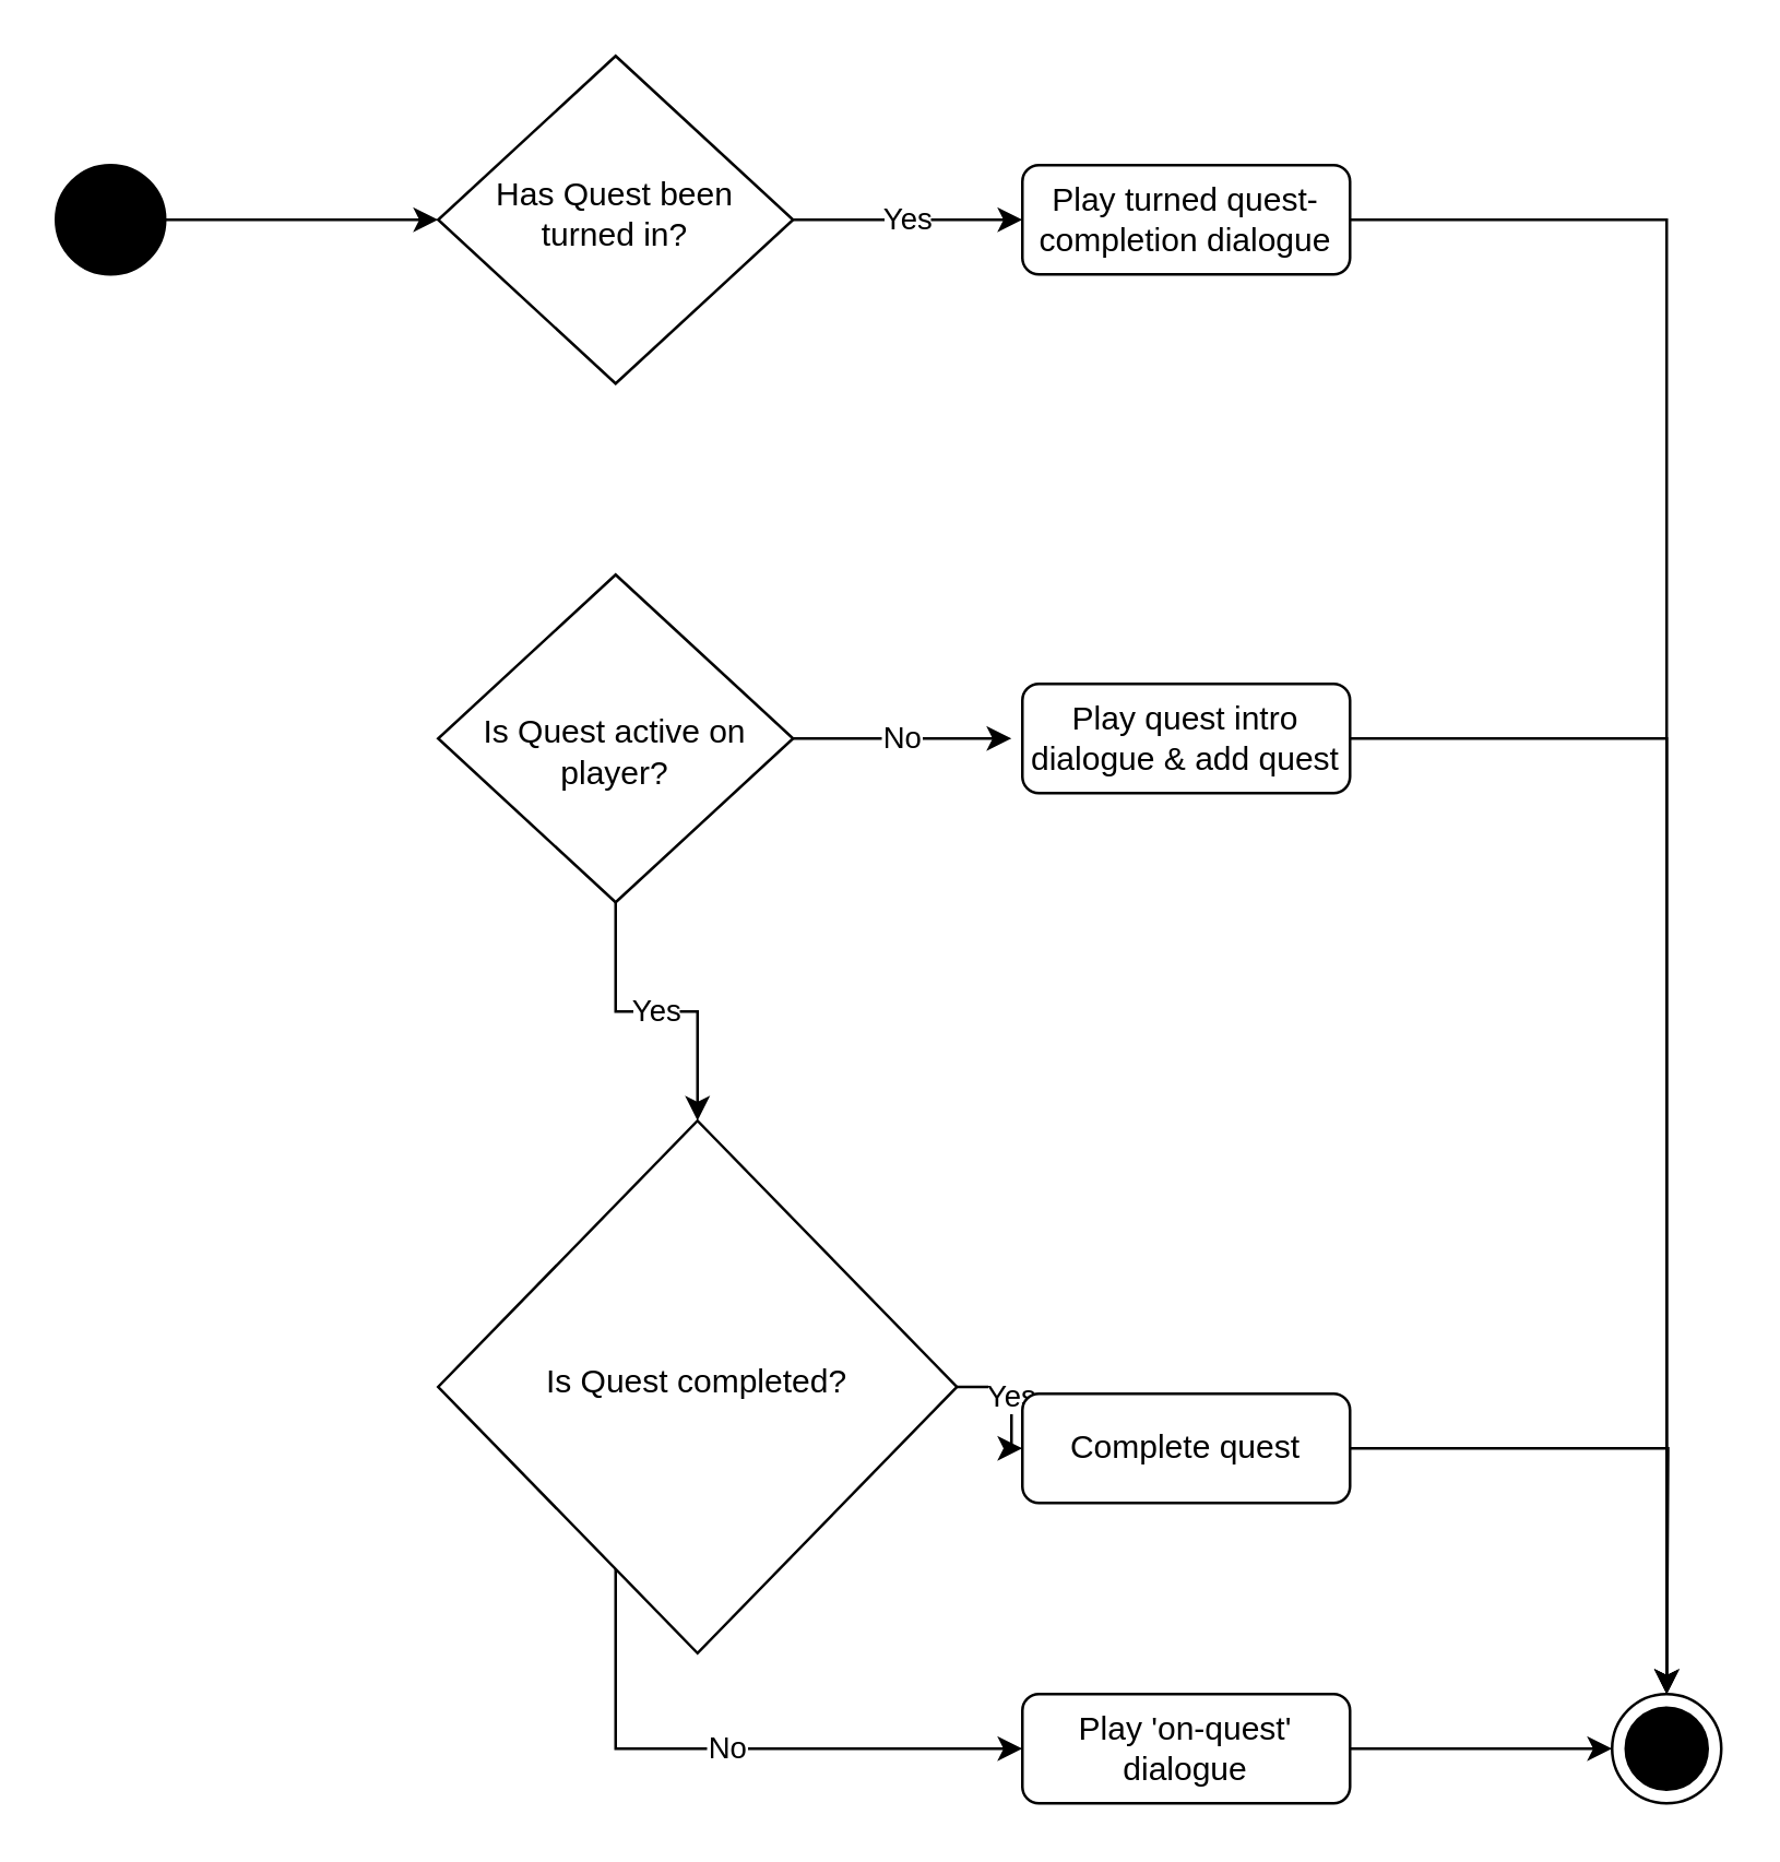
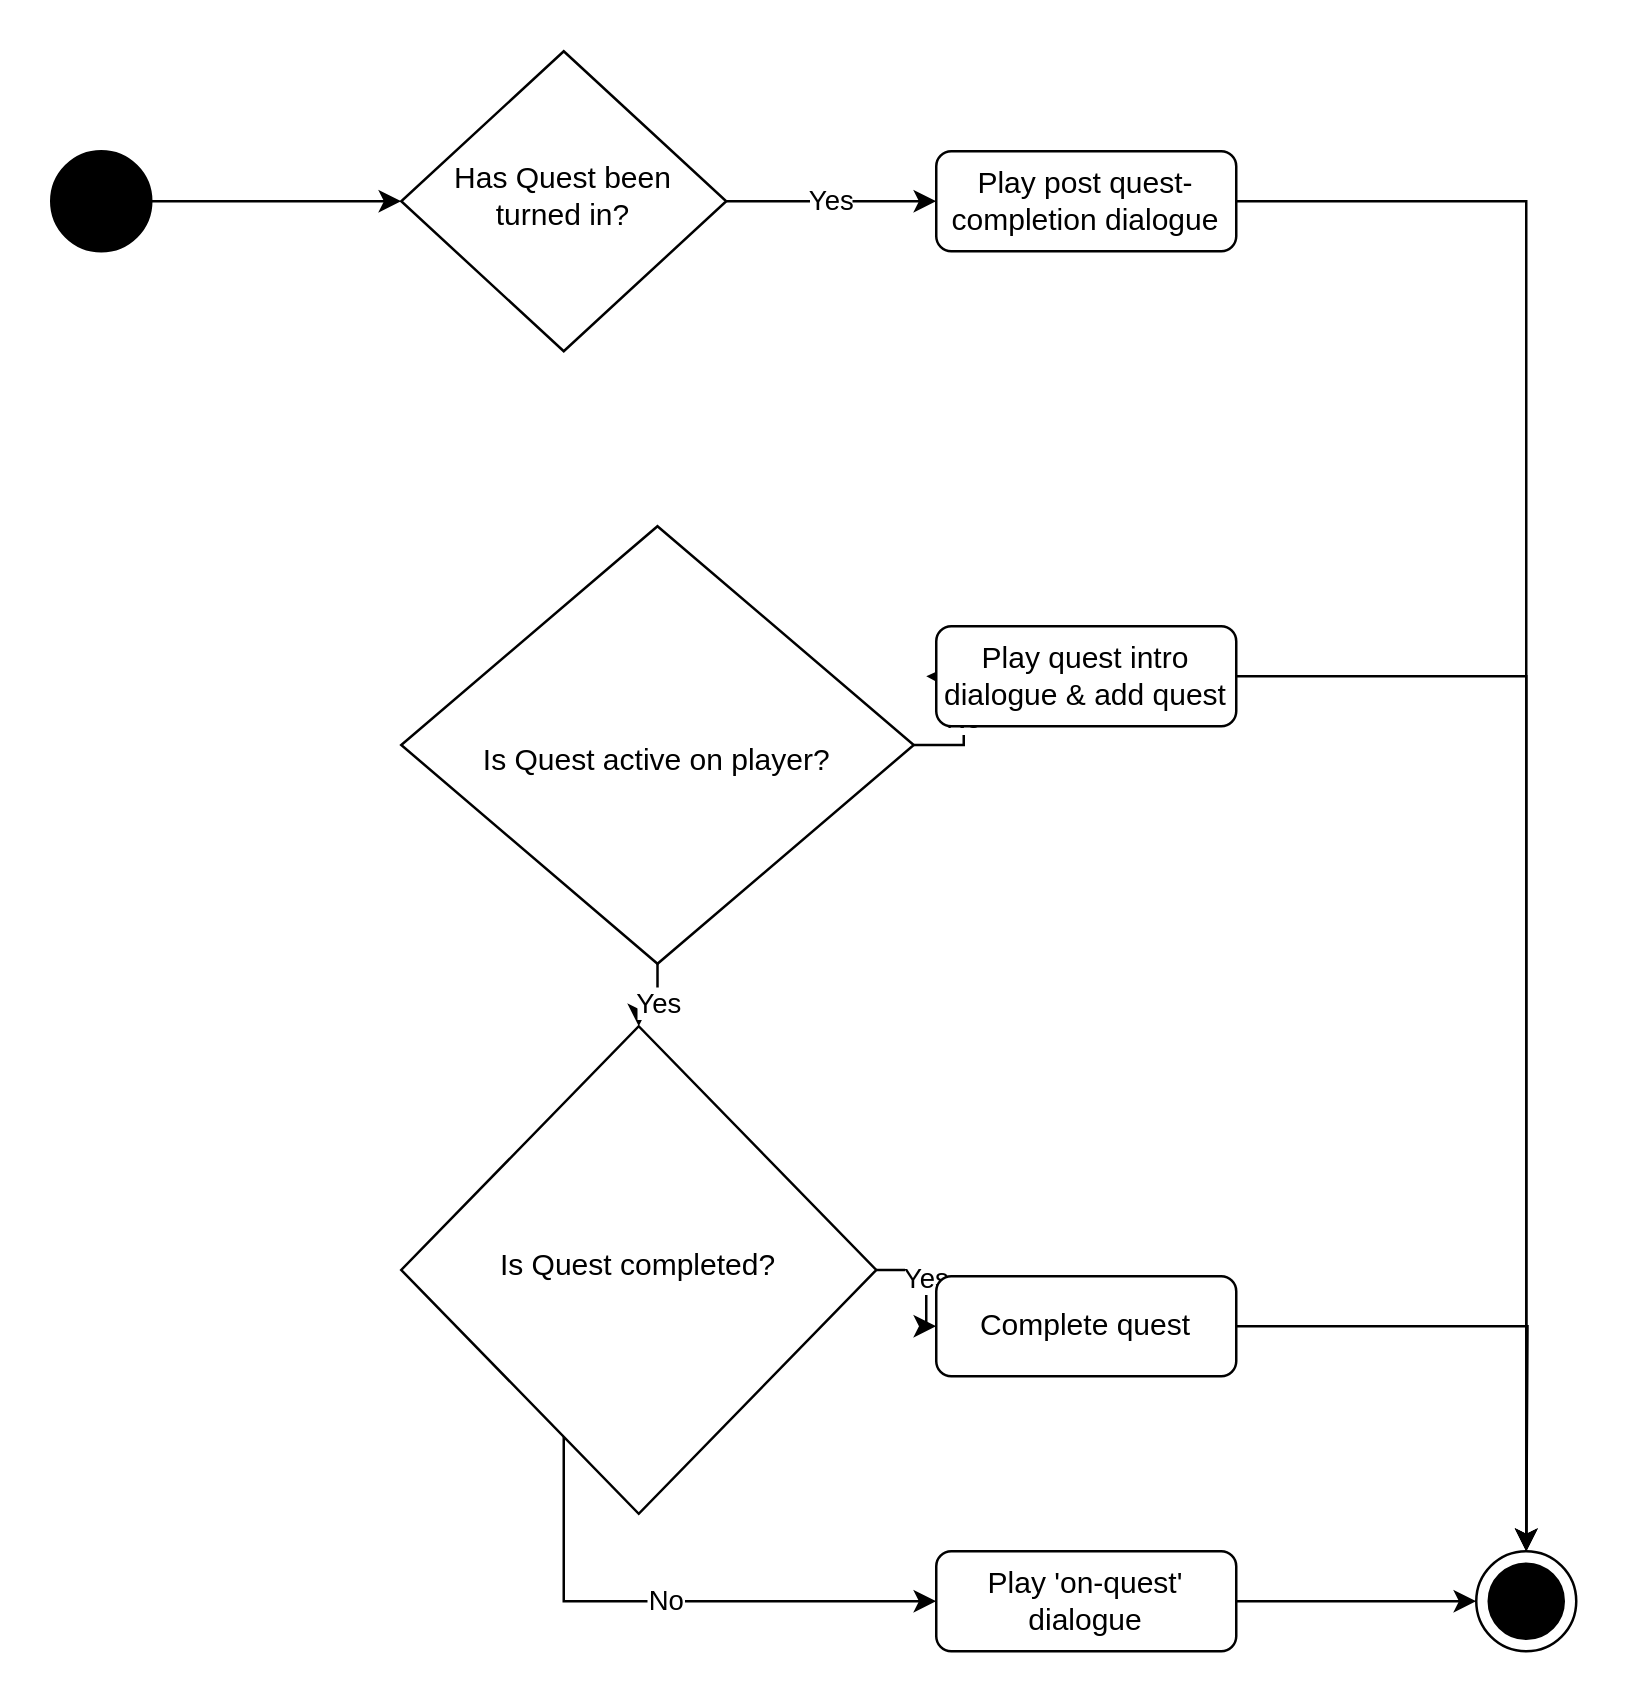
  <mxCell id="0" />
  <mxCell id="1" parent="0" />
  <mxCell id="2" style="edgeStyle=orthogonalEdgeStyle;rounded=0;orthogonalLoop=1;jettySize=auto;html=1;entryX=0.5;entryY=0;entryDx=0;entryDy=0;" edge="1" parent="1" source="3" target="18"><mxGeometry relative="1" as="geometry" /></mxCell>
- <mxCell id="3" value="Play turned quest-completion dialogue" style="rounded=1;whiteSpace=wrap;html=1;fontSize=12;glass=0;strokeWidth=1;shadow=0;" parent="1" vertex="1"><mxGeometry x="374" y="60" width="120" height="40" as="geometry" /></mxCell>
+ <mxCell id="3" value="Play post quest-completion dialogue" style="rounded=1;whiteSpace=wrap;html=1;fontSize=12;glass=0;strokeWidth=1;shadow=0;" parent="1" vertex="1"><mxGeometry x="374" y="60" width="120" height="40" as="geometry" /></mxCell>
  <mxCell id="4" style="edgeStyle=orthogonalEdgeStyle;rounded=0;orthogonalLoop=1;jettySize=auto;html=1;" edge="1" parent="1" source="5" target="7"><mxGeometry relative="1" as="geometry" /></mxCell>
  <mxCell id="5" value="" style="ellipse;whiteSpace=wrap;html=1;fillColor=#000000;" vertex="1" parent="1"><mxGeometry x="20" y="60" width="40" height="40" as="geometry" /></mxCell>
  <mxCell id="6" value="Yes" style="edgeStyle=orthogonalEdgeStyle;rounded=0;orthogonalLoop=1;jettySize=auto;html=1;entryX=0;entryY=0.5;entryDx=0;entryDy=0;" edge="1" parent="1" source="7" target="3"><mxGeometry relative="1" as="geometry" /></mxCell>
  <mxCell id="7" value="Has Quest been turned in?" style="rhombus;whiteSpace=wrap;html=1;shadow=0;fontFamily=Helvetica;fontSize=12;align=center;strokeWidth=1;spacing=6;spacingTop=-4;" vertex="1" parent="1"><mxGeometry x="160" y="20" width="130" height="120" as="geometry" /></mxCell>
  <mxCell id="8" value="No" style="edgeStyle=orthogonalEdgeStyle;rounded=0;orthogonalLoop=1;jettySize=auto;html=1;" edge="1" parent="1" source="10"><mxGeometry relative="1" as="geometry"><mxPoint x="370" y="270" as="targetPoint" /></mxGeometry></mxCell>
  <mxCell id="9" value="Yes" style="edgeStyle=orthogonalEdgeStyle;rounded=0;orthogonalLoop=1;jettySize=auto;html=1;" edge="1" parent="1" source="10" target="13"><mxGeometry relative="1" as="geometry" /></mxCell>
- <mxCell id="10" value="&lt;br&gt;Is Quest active on player?" style="rhombus;whiteSpace=wrap;html=1;shadow=0;fontFamily=Helvetica;fontSize=12;align=center;strokeWidth=1;spacing=6;spacingTop=-4;verticalAlign=middle;" vertex="1" parent="1"><mxGeometry x="160" y="210" width="130" height="120" as="geometry" /></mxCell>
+ <mxCell id="10" value="&lt;br&gt;Is Quest active on player?" style="rhombus;whiteSpace=wrap;html=1;shadow=0;fontFamily=Helvetica;fontSize=12;align=center;strokeWidth=1;spacing=6;spacingTop=-4;verticalAlign=middle;" vertex="1" parent="1"><mxGeometry x="160" y="210" width="205" height="175" as="geometry" /></mxCell>
  <mxCell id="11" value="Yes" style="edgeStyle=orthogonalEdgeStyle;rounded=0;orthogonalLoop=1;jettySize=auto;html=1;entryX=0;entryY=0.5;entryDx=0;entryDy=0;" edge="1" parent="1" source="13" target="17"><mxGeometry relative="1" as="geometry" /></mxCell>
  <mxCell id="12" value="No" style="edgeStyle=orthogonalEdgeStyle;rounded=0;orthogonalLoop=1;jettySize=auto;html=1;entryX=0;entryY=0.5;entryDx=0;entryDy=0;" edge="1" parent="1" source="13" target="21"><mxGeometry relative="1" as="geometry"><Array as="points"><mxPoint x="225" y="640" /></Array></mxGeometry></mxCell>
  <mxCell id="13" value="Is Quest completed?" style="rhombus;whiteSpace=wrap;html=1;shadow=0;fontFamily=Helvetica;fontSize=12;align=center;strokeWidth=1;spacing=6;spacingTop=-4;verticalAlign=middle;" vertex="1" parent="1"><mxGeometry x="160" y="410" width="190" height="195" as="geometry" /></mxCell>
  <mxCell id="14" style="edgeStyle=orthogonalEdgeStyle;rounded=0;orthogonalLoop=1;jettySize=auto;html=1;entryX=0.5;entryY=0;entryDx=0;entryDy=0;" edge="1" parent="1" source="15" target="18"><mxGeometry relative="1" as="geometry" /></mxCell>
  <mxCell id="15" value="Play quest intro dialogue &amp;amp; add quest" style="rounded=1;whiteSpace=wrap;html=1;fontSize=12;glass=0;strokeWidth=1;shadow=0;" vertex="1" parent="1"><mxGeometry x="374" y="250" width="120" height="40" as="geometry" /></mxCell>
  <mxCell id="16" style="edgeStyle=orthogonalEdgeStyle;rounded=0;orthogonalLoop=1;jettySize=auto;html=1;" edge="1" parent="1" source="17"><mxGeometry relative="1" as="geometry"><mxPoint x="610" y="620" as="targetPoint" /></mxGeometry></mxCell>
  <mxCell id="17" value="Complete quest" style="rounded=1;whiteSpace=wrap;html=1;fontSize=12;glass=0;strokeWidth=1;shadow=0;" vertex="1" parent="1"><mxGeometry x="374" y="510" width="120" height="40" as="geometry" /></mxCell>
  <mxCell id="18" value="" style="ellipse;whiteSpace=wrap;html=1;fillColor=default;labelBorderColor=none;gradientColor=none;" vertex="1" parent="1"><mxGeometry x="590" y="620" width="40" height="40" as="geometry" /></mxCell>
  <mxCell id="19" value="" style="ellipse;whiteSpace=wrap;html=1;fillColor=#000000;labelBorderColor=none;gradientColor=none;" vertex="1" parent="1"><mxGeometry x="595" y="625" width="30" height="30" as="geometry" /></mxCell>
  <mxCell id="20" style="edgeStyle=orthogonalEdgeStyle;rounded=0;orthogonalLoop=1;jettySize=auto;html=1;entryX=0;entryY=0.5;entryDx=0;entryDy=0;" edge="1" parent="1" source="21" target="18"><mxGeometry relative="1" as="geometry" /></mxCell>
  <mxCell id="21" value="Play 'on-quest' dialogue" style="rounded=1;whiteSpace=wrap;html=1;fontSize=12;glass=0;strokeWidth=1;shadow=0;" vertex="1" parent="1"><mxGeometry x="374" y="620" width="120" height="40" as="geometry" /></mxCell>
